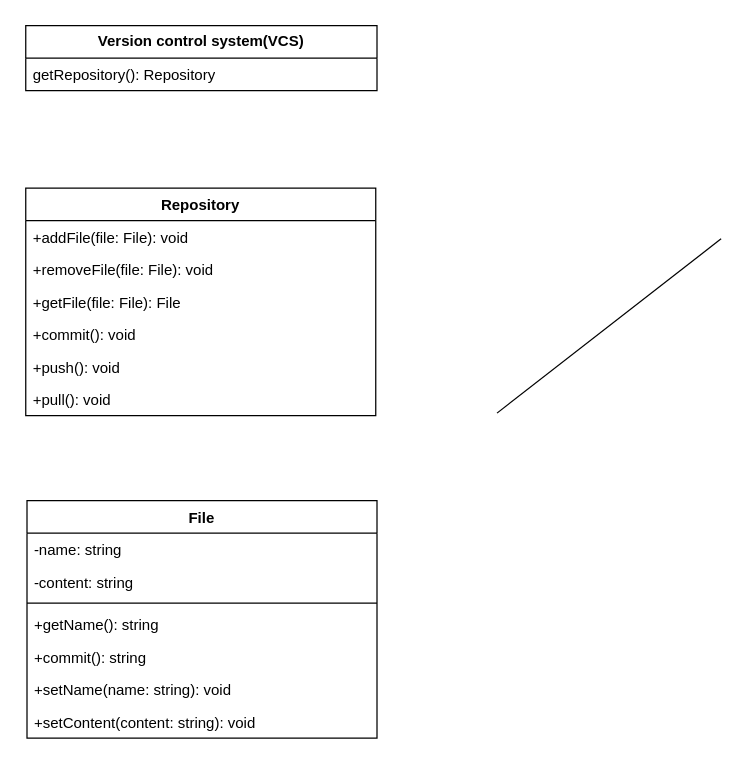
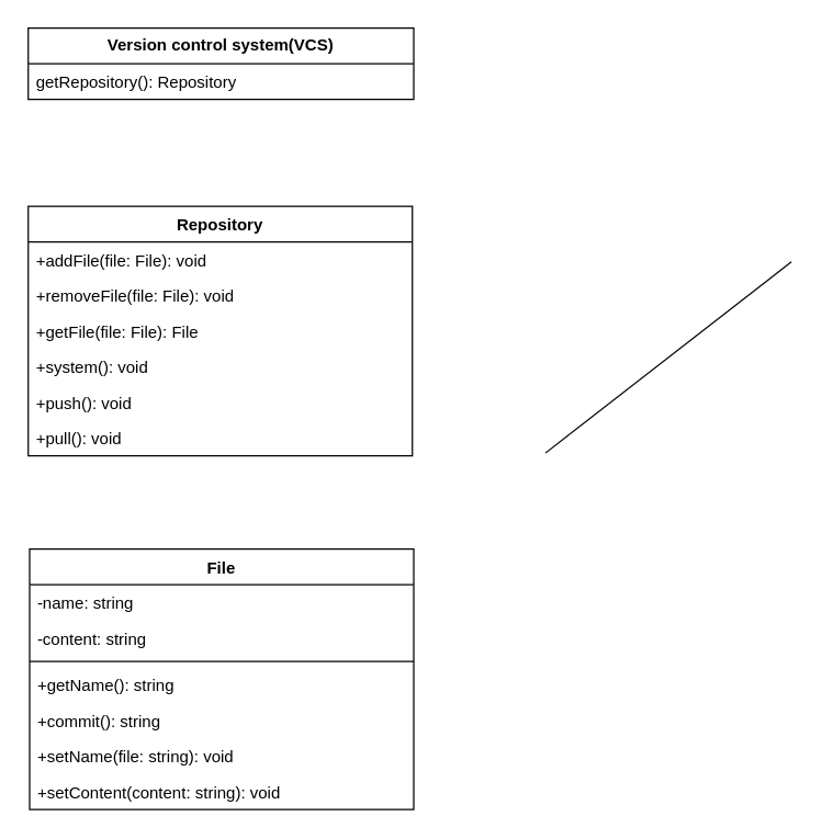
  <mxCell id="0" />
  <mxCell id="1" parent="0" />
  <mxCell id="2" value="&lt;b&gt;Version control system(VCS)&lt;/b&gt;" style="swimlane;fontStyle=0;childLayout=stackLayout;horizontal=1;startSize=26;fillColor=none;horizontalStack=0;resizeParent=1;resizeParentMax=0;resizeLast=0;collapsible=1;marginBottom=0;whiteSpace=wrap;html=1;" vertex="1" parent="1"><mxGeometry x="20" y="20" width="281" height="52" as="geometry"><mxRectangle x="330" y="1380" width="70" height="30" as="alternateBounds" /></mxGeometry></mxCell>
  <mxCell id="3" value="getRepository(): Repository" style="text;strokeColor=none;fillColor=none;align=left;verticalAlign=top;spacingLeft=4;spacingRight=4;overflow=hidden;rotatable=0;points=[[0,0.5],[1,0.5]];portConstraint=eastwest;whiteSpace=wrap;html=1;" vertex="1" parent="2"><mxGeometry y="26" width="281" height="26" as="geometry" /></mxCell>
  <mxCell id="4" value="Repository" style="swimlane;fontStyle=1;align=center;verticalAlign=top;childLayout=stackLayout;horizontal=1;startSize=26;horizontalStack=0;resizeParent=1;resizeParentMax=0;resizeLast=0;collapsible=1;marginBottom=0;whiteSpace=wrap;html=1;" vertex="1" parent="1"><mxGeometry x="20" y="150" width="280" height="182" as="geometry" /></mxCell>
  <mxCell id="5" value="+addFile(file: File): void" style="text;strokeColor=none;fillColor=none;align=left;verticalAlign=top;spacingLeft=4;spacingRight=4;overflow=hidden;rotatable=0;points=[[0,0.5],[1,0.5]];portConstraint=eastwest;whiteSpace=wrap;html=1;" vertex="1" parent="4"><mxGeometry y="26" width="280" height="26" as="geometry" /></mxCell>
  <mxCell id="6" value="+removeFile(file: File): void" style="text;strokeColor=none;fillColor=none;align=left;verticalAlign=top;spacingLeft=4;spacingRight=4;overflow=hidden;rotatable=0;points=[[0,0.5],[1,0.5]];portConstraint=eastwest;whiteSpace=wrap;html=1;" vertex="1" parent="4"><mxGeometry y="52" width="280" height="26" as="geometry" /></mxCell>
  <mxCell id="7" value="+getFile(file: File): File" style="text;strokeColor=none;fillColor=none;align=left;verticalAlign=top;spacingLeft=4;spacingRight=4;overflow=hidden;rotatable=0;points=[[0,0.5],[1,0.5]];portConstraint=eastwest;whiteSpace=wrap;html=1;" vertex="1" parent="4"><mxGeometry y="78" width="280" height="26" as="geometry" /></mxCell>
- <mxCell id="8" value="+commit(): void" style="text;strokeColor=none;fillColor=none;align=left;verticalAlign=top;spacingLeft=4;spacingRight=4;overflow=hidden;rotatable=0;points=[[0,0.5],[1,0.5]];portConstraint=eastwest;whiteSpace=wrap;html=1;" vertex="1" parent="4"><mxGeometry y="104" width="280" height="26" as="geometry" /></mxCell>
+ <mxCell id="8" value="+system(): void" style="text;strokeColor=none;fillColor=none;align=left;verticalAlign=top;spacingLeft=4;spacingRight=4;overflow=hidden;rotatable=0;points=[[0,0.5],[1,0.5]];portConstraint=eastwest;whiteSpace=wrap;html=1;" vertex="1" parent="4"><mxGeometry y="104" width="280" height="26" as="geometry" /></mxCell>
  <mxCell id="9" value="+push(): void" style="text;strokeColor=none;fillColor=none;align=left;verticalAlign=top;spacingLeft=4;spacingRight=4;overflow=hidden;rotatable=0;points=[[0,0.5],[1,0.5]];portConstraint=eastwest;whiteSpace=wrap;html=1;" vertex="1" parent="4"><mxGeometry y="130" width="280" height="26" as="geometry" /></mxCell>
  <mxCell id="10" value="+pull(): void" style="text;strokeColor=none;fillColor=none;align=left;verticalAlign=top;spacingLeft=4;spacingRight=4;overflow=hidden;rotatable=0;points=[[0,0.5],[1,0.5]];portConstraint=eastwest;whiteSpace=wrap;html=1;" vertex="1" parent="4"><mxGeometry y="156" width="280" height="26" as="geometry" /></mxCell>
  <mxCell id="11" value="" style="endArrow=none;html=1;rounded=0;entryX=0.5;entryY=0;entryDx=0;entryDy=0;exitX=0.494;exitY=0.945;exitDx=0;exitDy=0;exitPerimeter=0;" edge="1" parent="1"><mxGeometry width="50" height="50" relative="1" as="geometry"><mxPoint x="576.28" y="190.57" as="sourcePoint" /><mxPoint x="397" y="330" as="targetPoint" /></mxGeometry></mxCell>
  <mxCell id="12" value="File" style="swimlane;fontStyle=1;align=center;verticalAlign=top;childLayout=stackLayout;horizontal=1;startSize=26;horizontalStack=0;resizeParent=1;resizeParentMax=0;resizeLast=0;collapsible=1;marginBottom=0;whiteSpace=wrap;html=1;" vertex="1" parent="1"><mxGeometry x="21" y="400" width="280" height="190" as="geometry" /></mxCell>
  <mxCell id="13" value="-name: string" style="text;strokeColor=none;fillColor=none;align=left;verticalAlign=top;spacingLeft=4;spacingRight=4;overflow=hidden;rotatable=0;points=[[0,0.5],[1,0.5]];portConstraint=eastwest;whiteSpace=wrap;html=1;" vertex="1" parent="12"><mxGeometry y="26" width="280" height="26" as="geometry" /></mxCell>
  <mxCell id="14" value="-content: string" style="text;strokeColor=none;fillColor=none;align=left;verticalAlign=top;spacingLeft=4;spacingRight=4;overflow=hidden;rotatable=0;points=[[0,0.5],[1,0.5]];portConstraint=eastwest;whiteSpace=wrap;html=1;" vertex="1" parent="12"><mxGeometry y="52" width="280" height="26" as="geometry" /></mxCell>
  <mxCell id="15" value="" style="line;strokeWidth=1;fillColor=none;align=left;verticalAlign=middle;spacingTop=-1;spacingLeft=3;spacingRight=3;rotatable=0;labelPosition=right;points=[];portConstraint=eastwest;strokeColor=inherit;" vertex="1" parent="12"><mxGeometry y="78" width="280" height="8" as="geometry" /></mxCell>
  <mxCell id="16" value="+getName(): string" style="text;strokeColor=none;fillColor=none;align=left;verticalAlign=top;spacingLeft=4;spacingRight=4;overflow=hidden;rotatable=0;points=[[0,0.5],[1,0.5]];portConstraint=eastwest;whiteSpace=wrap;html=1;" vertex="1" parent="12"><mxGeometry y="86" width="280" height="26" as="geometry" /></mxCell>
  <mxCell id="17" value="+commit(): string" style="text;strokeColor=none;fillColor=none;align=left;verticalAlign=top;spacingLeft=4;spacingRight=4;overflow=hidden;rotatable=0;points=[[0,0.5],[1,0.5]];portConstraint=eastwest;whiteSpace=wrap;html=1;" vertex="1" parent="12"><mxGeometry y="112" width="280" height="26" as="geometry" /></mxCell>
- <mxCell id="18" value="+setName(name: string): void" style="text;strokeColor=none;fillColor=none;align=left;verticalAlign=top;spacingLeft=4;spacingRight=4;overflow=hidden;rotatable=0;points=[[0,0.5],[1,0.5]];portConstraint=eastwest;whiteSpace=wrap;html=1;" vertex="1" parent="12"><mxGeometry y="138" width="280" height="26" as="geometry" /></mxCell>
+ <mxCell id="18" value="+setName(file: string): void" style="text;strokeColor=none;fillColor=none;align=left;verticalAlign=top;spacingLeft=4;spacingRight=4;overflow=hidden;rotatable=0;points=[[0,0.5],[1,0.5]];portConstraint=eastwest;whiteSpace=wrap;html=1;" vertex="1" parent="12"><mxGeometry y="138" width="280" height="26" as="geometry" /></mxCell>
  <mxCell id="19" value="+setContent(content: string): void" style="text;strokeColor=none;fillColor=none;align=left;verticalAlign=top;spacingLeft=4;spacingRight=4;overflow=hidden;rotatable=0;points=[[0,0.5],[1,0.5]];portConstraint=eastwest;whiteSpace=wrap;html=1;" vertex="1" parent="12"><mxGeometry y="164" width="280" height="26" as="geometry" /></mxCell>
